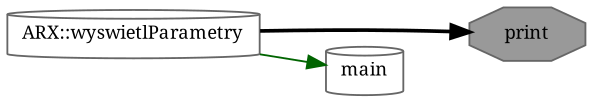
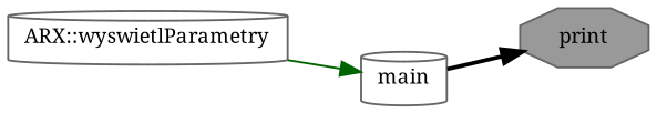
  digraph {
    fontname="Noto Serif"
    rankdir=RL
    node [color=grey40 fillcolor=white fontname="Noto Serif" fontsize=10 shape=cylinder style=filled]
    edge [dir=back fontname="Noto Serif" fontsize=10 labelfontname=Helvetica labelfontsize=10]
    n1 [color=gray40 fillcolor=grey60 fontcolor=black height=0.2 label=print shape=octagon width=0.4]
    n2 [height=0.2 label="ARX::wyswietlParametry" width=0.4]
    n3 [height=0.2 label=main width=0.4]
-   n1 -> n2 [color=black style=bold]
+   n1 -> n3 [color=black style=bold]
    n3 -> n2 [color=darkgreen style=solid]
  }
